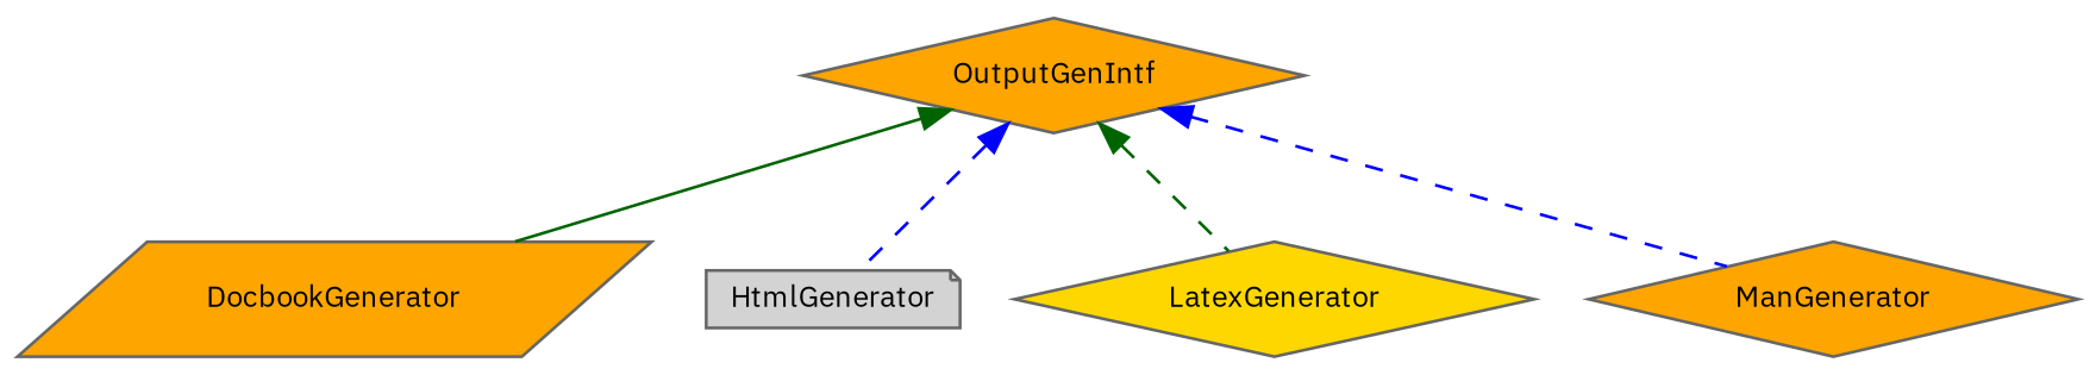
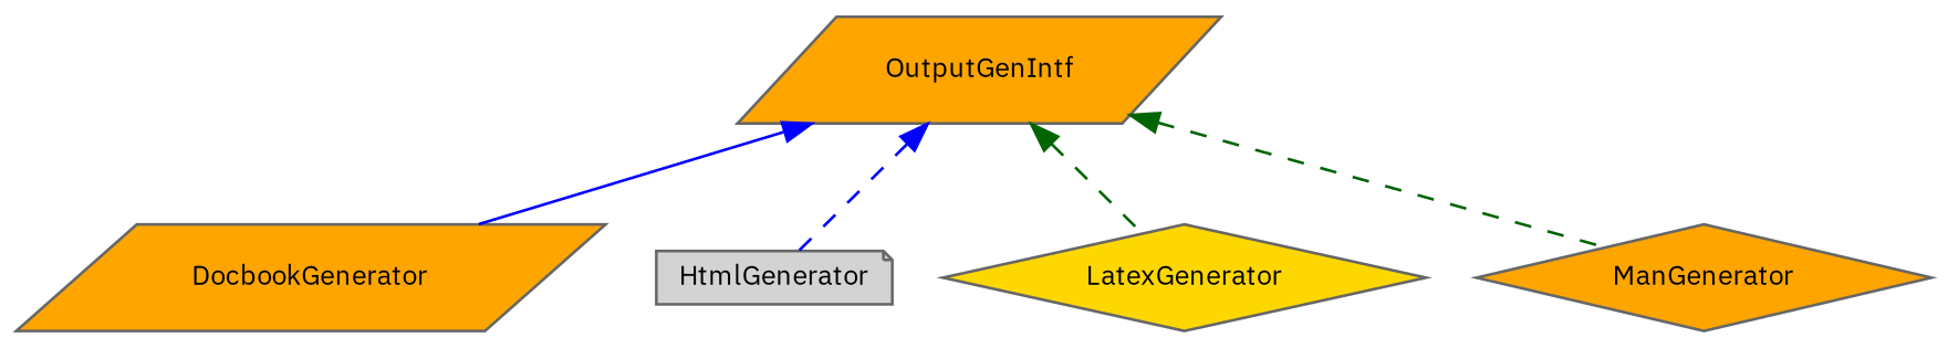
  digraph {
    fontname="IBM Plex Sans"
    node [color=gray40 fillcolor=orange fontname="IBM Plex Sans" fontsize=10 shape=parallelogram style=filled]
    edge [color=darkgreen dir=back fontname="IBM Plex Sans" fontsize=10 labelfontname=Helvetica labelfontsize=10 style=dashed]
-   n1 [fontcolor=black height=0.2 label=OutputGenIntf shape=diamond width=0.4]
+   n1 [fontcolor=black height=0.2 label=OutputGenIntf width=0.4]
    n2 [height=0.2 label=DocbookGenerator width=0.4]
    n3 [fillcolor=lightgrey height=0.2 label=HtmlGenerator shape=note width=0.4]
    n4 [fillcolor=gold height=0.2 label=LatexGenerator shape=diamond width=0.4]
    n5 [height=0.2 label=ManGenerator shape=diamond width=0.4]
-   n1 -> n2 [style=solid]
+   n1 -> n2 [color=blue style=solid]
    n1 -> n3 [color=blue]
    n1 -> n4
-   n1 -> n5 [color=blue]
+   n1 -> n5
  }
